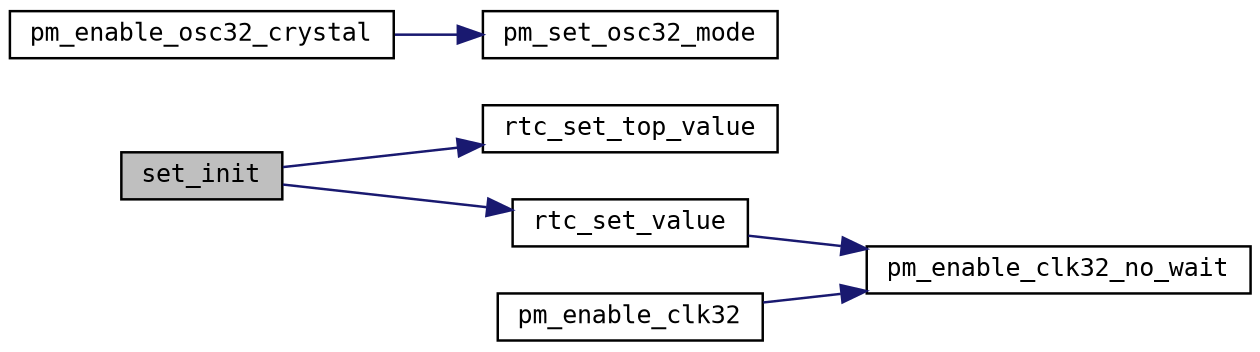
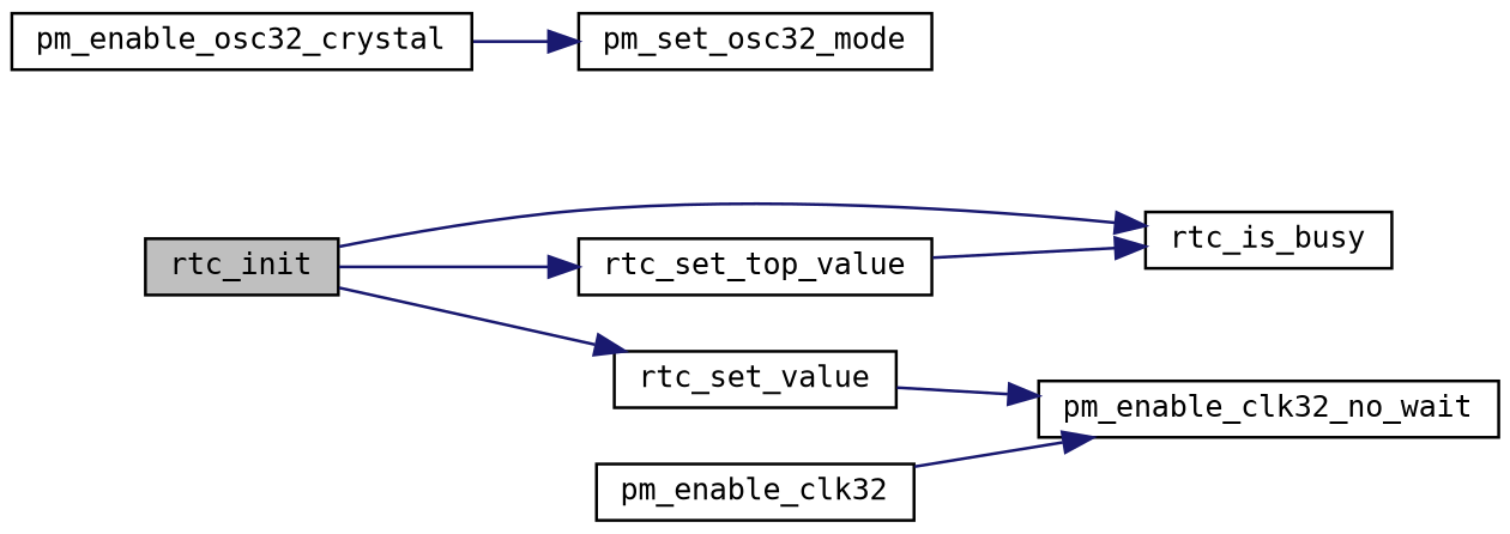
  digraph {
    fontname="DejaVu Sans Mono"
    rankdir=LR
    node [color=black fillcolor=white fontname="DejaVu Sans Mono" fontsize=10 shape=record style=filled]
    edge [color=midnightblue fontname="DejaVu Sans Mono" fontsize=10 labelfontname=FreeSans labelfontsize=10 style=solid]
-   n1 [fillcolor=grey75 fontcolor=black height=0.2 label=set_init width=0.4]
+   n1 [fillcolor=grey75 fontcolor=black height=0.2 label=rtc_init width=0.4]
+   n2 [height=0.2 label=rtc_is_busy width=0.4]
    n3 [height=0.2 label=rtc_set_top_value width=0.4]
    n4 [height=0.2 label=rtc_set_value width=0.4]
    n5 [height=0.2 label=pm_enable_clk32 width=0.4]
    n6 [height=0.2 label=pm_enable_clk32_no_wait width=0.4]
    n7 [height=0.2 label=pm_enable_osc32_crystal width=0.4]
    n8 [height=0.2 label=pm_set_osc32_mode width=0.4]
+   n1 -> n2
    n1 -> n3
    n1 -> n4
+   n3 -> n2
    n4 -> n6
    n5 -> n6
    n7 -> n8
  }
